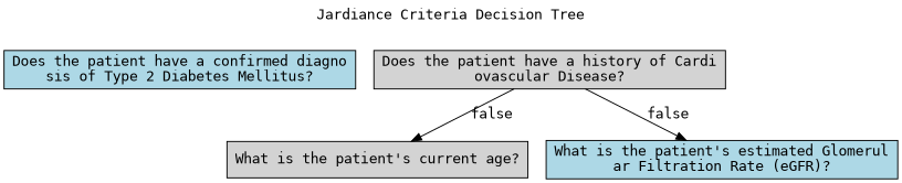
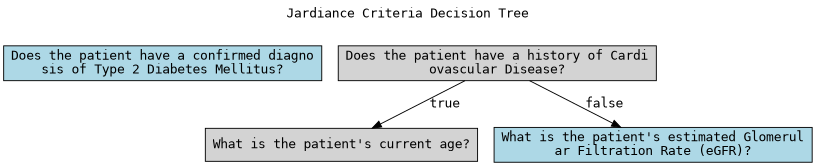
  digraph {
    label="Jardiance Criteria Decision Tree"
    labelloc=t
    rankdir=TB
    fontname="DejaVu Sans Mono"
    node [fillcolor=lightblue shape=box style=filled fontname="DejaVu Sans Mono"]
    edge [fontname="DejaVu Sans Mono"]
    n1 [label="Does the patient have a confirmed diagno\nsis of Type 2 Diabetes Mellitus?"]
    n2 [fillcolor=lightgray label="Does the patient have a history of Cardi\novascular Disease?"]
    n3 [fillcolor=lightgray label="What is the patient's current age?"]
    n4 [label="What is the patient's estimated Glomerul\nar Filtration Rate (eGFR)?"]
-   n2 -> n3 [label=false]
+   n2 -> n3 [label=true]
    n2 -> n4 [label=false]
  }
